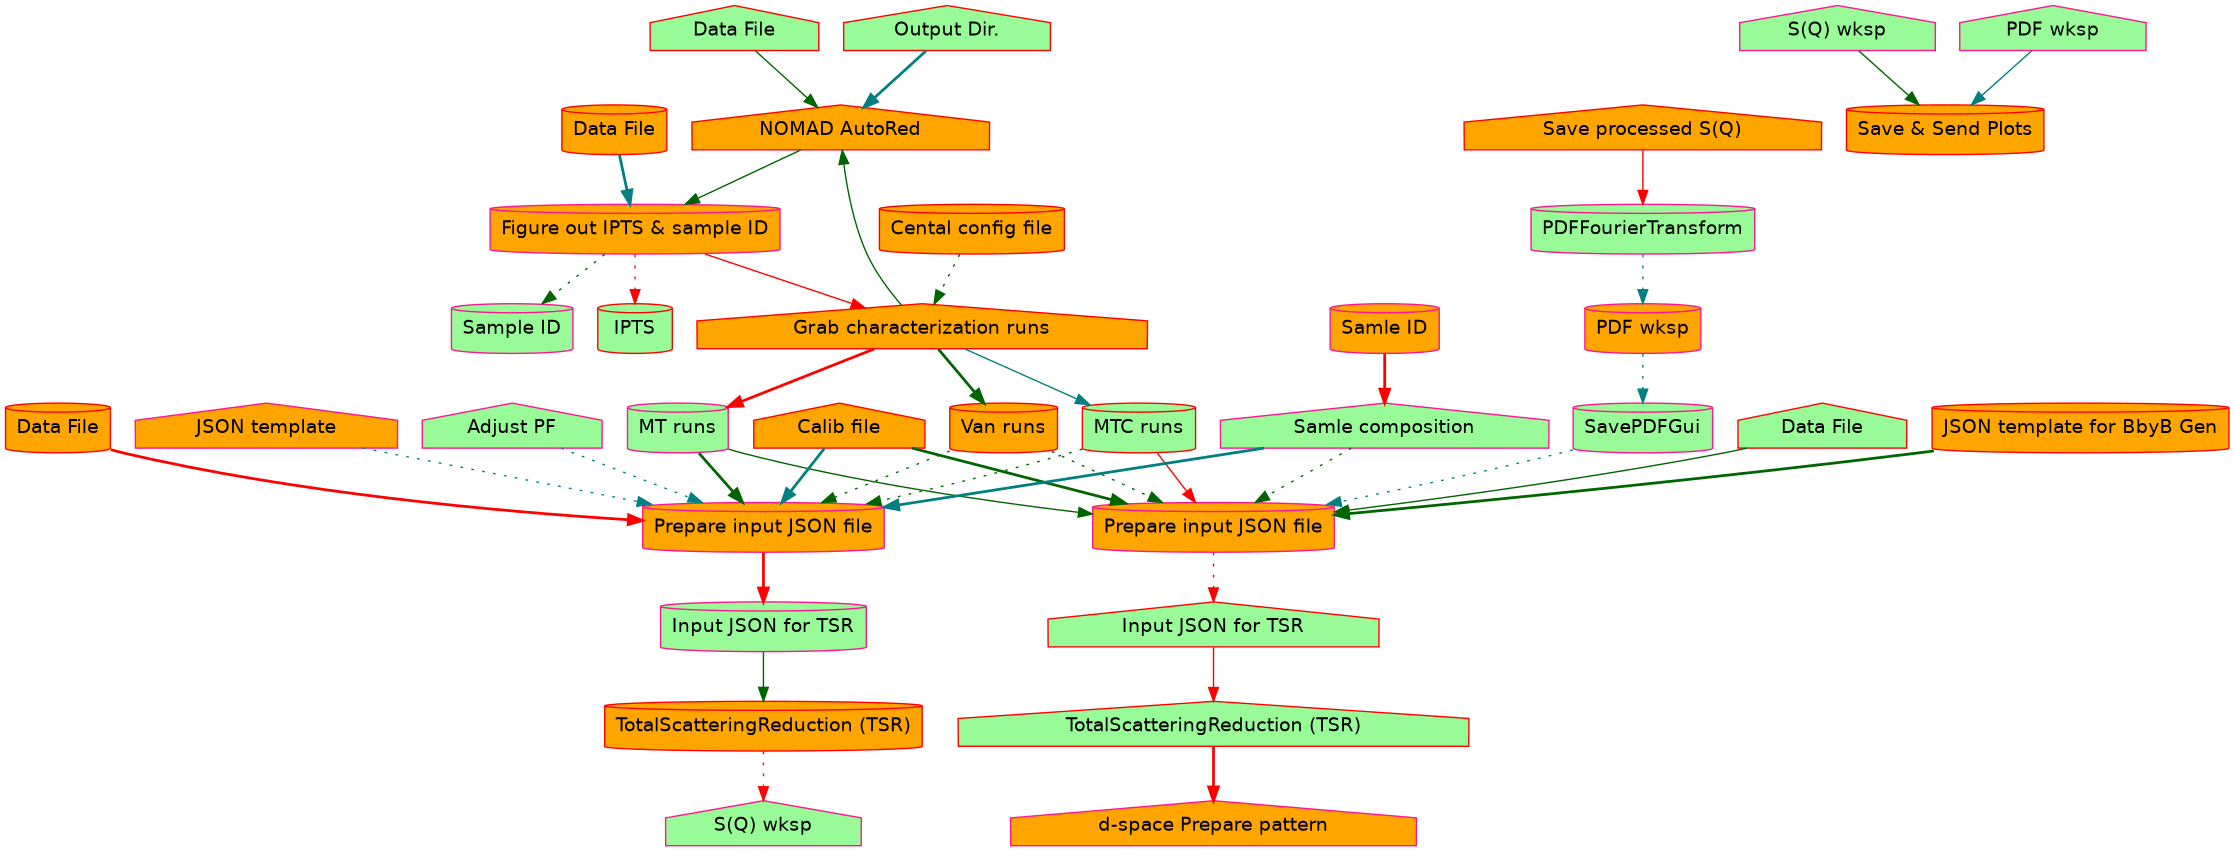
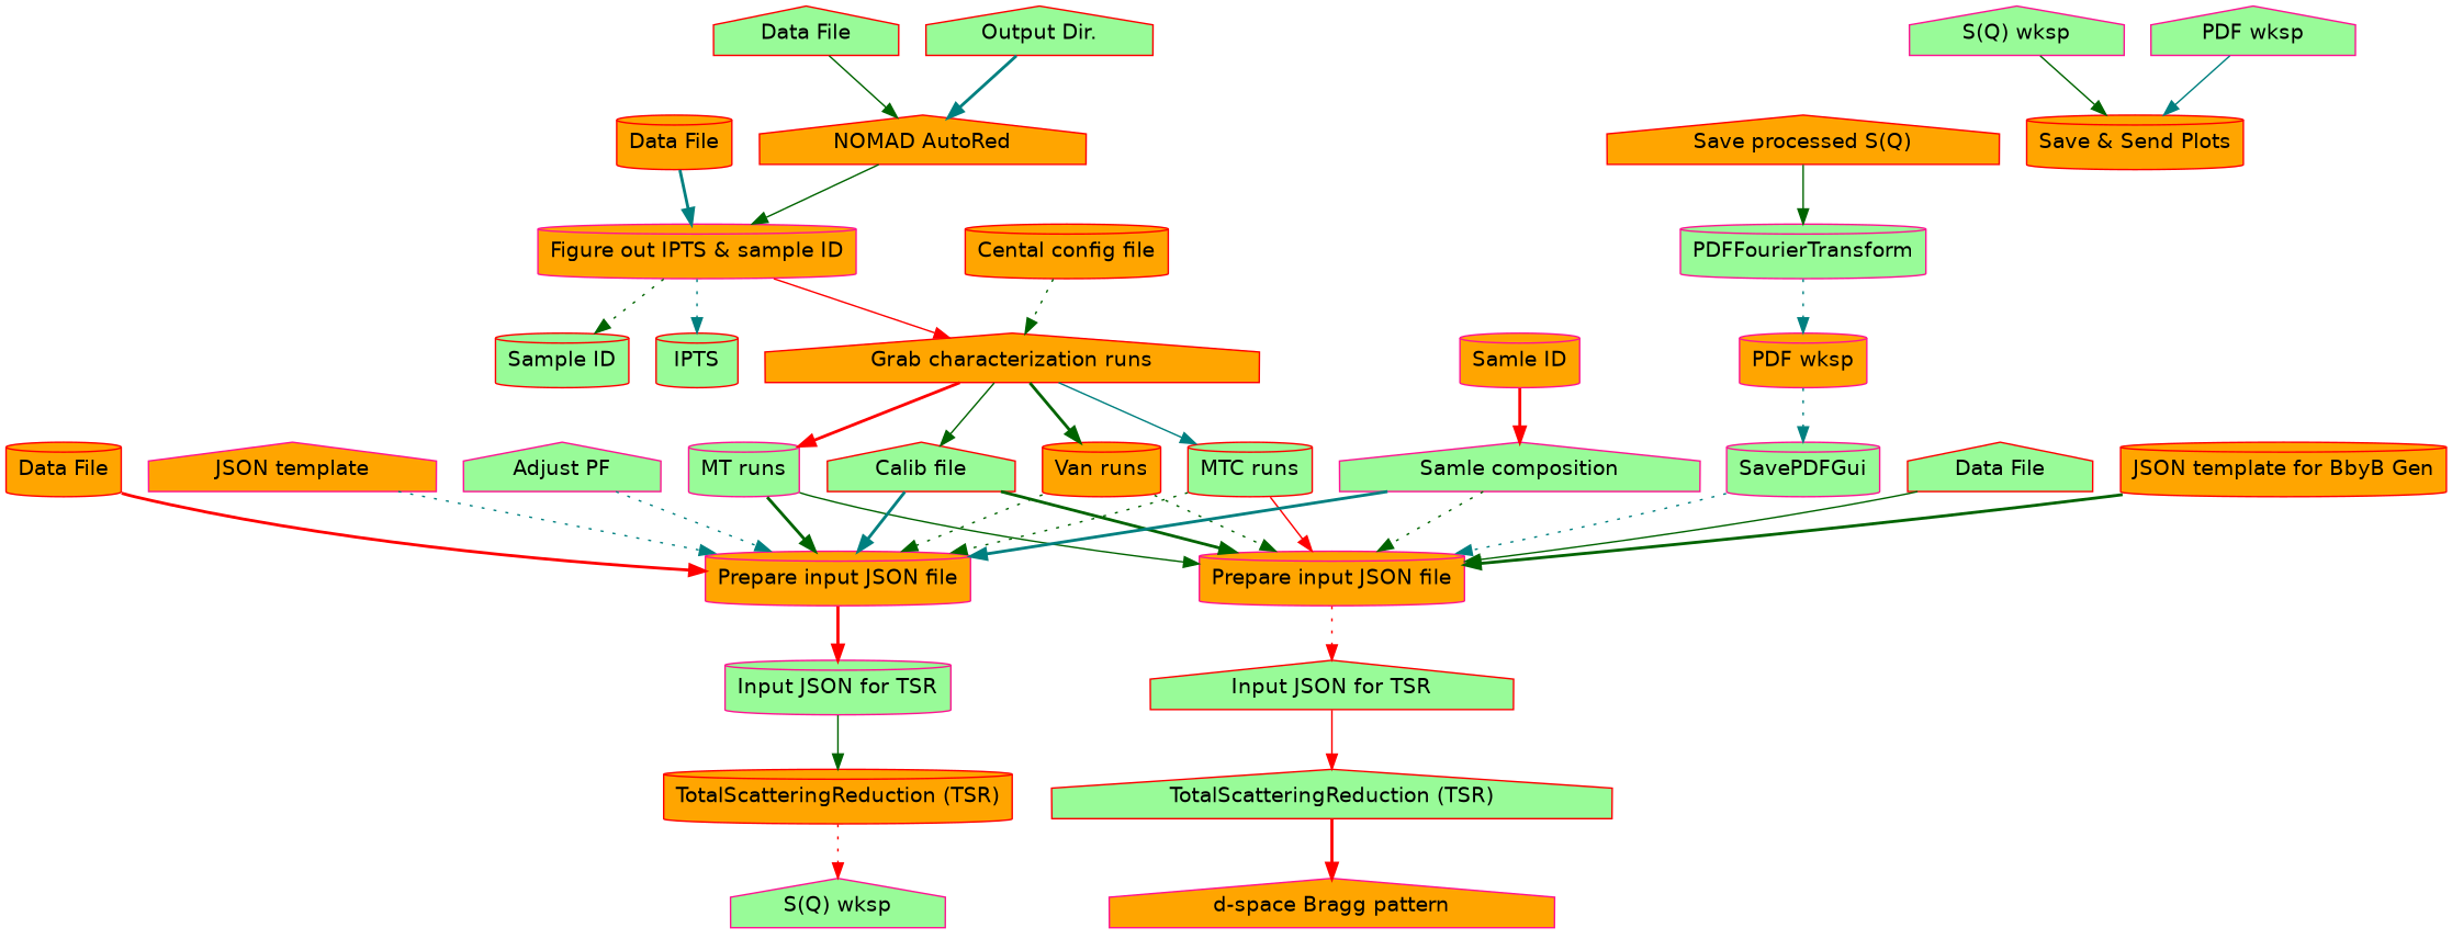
  strict digraph {
    fontname="DejaVu Sans"
    node [color=red fillcolor=palegreen fontname="DejaVu Sans" shape=cylinder style=filled]
    edge [color=darkgreen fontname="DejaVu Sans" style=dotted]
    "Data File" [shape=house]
    "NOMAD AutoRed" [fillcolor=orange shape=house]
    "Output Dir." [shape=house]
    "Figure out IPTS & sample ID" [color=deeppink fillcolor=orange]
    n5 [fillcolor=orange label="Data File"]
    IPTS
    "Van runs" [fillcolor=orange]
-   "Sample ID" [color=deeppink]
+   "Sample ID"
    "Grab characterization runs" [fillcolor=orange shape=house]
    n10 [fillcolor=orange label="Cental config file"]
    "MTC runs"
    "MT runs" [color=deeppink]
-   "Calib file" [fillcolor=orange shape=house]
+   "Calib file" [shape=house]
    n14 [fillcolor=orange label="Data File"]
    "Prepare input JSON file" [color=deeppink fillcolor=orange]
    n16 [color=deeppink label="Samle composition" shape=house]
    n17 [color=deeppink fillcolor=orange label="Samle ID"]
    "JSON template" [color=deeppink fillcolor=orange shape=house]
    "Input JSON for TSR" [color=deeppink]
    "TotalScatteringReduction (TSR)" [fillcolor=orange]
    "S(Q) wksp" [color=deeppink shape=house]
    "Save processed S(Q)" [fillcolor=orange shape=house]
    n23 [color=deeppink fillcolor=orange label="Prepare input JSON file"]
    PDFFourierTransform [color=deeppink]
    "PDF wksp" [color=deeppink fillcolor=orange]
    SavePDFGui [color=deeppink]
    n27 [label="Data File" shape=house]
    "JSON template for BbyB Gen" [fillcolor=orange]
    n29 [label="Input JSON for TSR" shape=house]
    n30 [label="TotalScatteringReduction (TSR)" shape=house]
-   "d-space Bragg pattern" [color=deeppink fillcolor=orange shape=house label="d-space Prepare pattern"]
+   "d-space Bragg pattern" [color=deeppink fillcolor=orange shape=house]
    n32 [color=deeppink label="S(Q) wksp" shape=house]
    n33 [color=deeppink label="PDF wksp" shape=house]
    "Save & Send Plots" [fillcolor=orange]
    "Adjust PF" [color=deeppink shape=house]
    subgraph sub_1 {
      "Data File"
    }
    subgraph sub_2 {
      "NOMAD AutoRed"
    }
    subgraph sub_3 {
      "Output Dir."
    }
    subgraph sub_4 {
      "NOMAD AutoRed"
    }
    subgraph sub_5 {
      "NOMAD AutoRed"
    }
    subgraph sub_6 {
      "Figure out IPTS & sample ID"
    }
    subgraph sub_7 {
      n5
    }
    subgraph sub_8 {
      "Figure out IPTS & sample ID"
    }
    subgraph sub_9 {
      "Figure out IPTS & sample ID"
    }
    subgraph sub_10 {
      IPTS
    }
    subgraph sub_11 {
      "Van runs"
    }
    subgraph sub_12 {
      "Figure out IPTS & sample ID"
    }
    subgraph sub_13 {
      "Sample ID"
    }
    subgraph sub_14 {
      "Figure out IPTS & sample ID"
    }
    subgraph sub_15 {
      "Grab characterization runs"
    }
    subgraph sub_16 {
      n10
    }
    subgraph sub_17 {
      "Grab characterization runs"
    }
    subgraph sub_18 {
      "Grab characterization runs"
    }
    subgraph sub_19 {
      "MTC runs"
    }
    subgraph sub_20 {
      "Grab characterization runs"
    }
    subgraph sub_21 {
      "MT runs"
    }
    subgraph sub_22 {
      "Grab characterization runs"
    }
    subgraph sub_23 {
      "Grab characterization runs"
    }
    subgraph sub_24 {
      "Calib file"
    }
    subgraph sub_25 {
      n14
    }
    subgraph sub_26 {
      "Prepare input JSON file"
    }
    subgraph sub_27 {
      n16
    }
    subgraph sub_28 {
      "Prepare input JSON file"
    }
    subgraph sub_29 {
      n17
    }
    subgraph sub_30 {
      n16
    }
    subgraph sub_31 {
      "MTC runs"
    }
    subgraph sub_32 {
      "Prepare input JSON file"
    }
    subgraph sub_33 {
      "MT runs"
    }
    subgraph sub_34 {
      "Prepare input JSON file"
    }
    subgraph sub_35 {
      "JSON template"
    }
    subgraph sub_36 {
      "Prepare input JSON file"
    }
    subgraph sub_37 {
      "Van runs"
    }
    subgraph sub_38 {
      "Prepare input JSON file"
    }
    subgraph sub_39 {
      "Calib file"
    }
    subgraph sub_40 {
      "Prepare input JSON file"
    }
    subgraph sub_41 {
      "Prepare input JSON file"
    }
    subgraph sub_42 {
      "Input JSON for TSR"
    }
    subgraph sub_43 {
      "Input JSON for TSR"
    }
    subgraph sub_44 {
      "TotalScatteringReduction (TSR)"
    }
    subgraph sub_45 {
      "TotalScatteringReduction (TSR)"
    }
    subgraph sub_46 {
      "S(Q) wksp"
    }
    subgraph sub_47 {
      "S(Q) wksp"
    }
    subgraph sub_48 {
      "Save processed S(Q)"
    }
    subgraph sub_49 {
      "Save processed S(Q)"
    }
    subgraph sub_50 {
      n23
    }
    subgraph sub_51 {
      PDFFourierTransform
    }
    subgraph sub_52 {
      "Prepare input JSON file"
    }
    subgraph sub_53 {
      PDFFourierTransform
    }
    subgraph sub_54 {
      "PDF wksp"
    }
    subgraph sub_55 {
      "PDF wksp"
    }
    subgraph sub_56 {
      SavePDFGui
    }
    subgraph sub_57 {
      SavePDFGui
    }
    subgraph sub_58 {
      n23
    }
    subgraph sub_59 {
      "MTC runs"
    }
    subgraph sub_60 {
      n23
    }
    subgraph sub_61 {
      "MT runs"
    }
    subgraph sub_62 {
      n23
    }
    subgraph sub_63 {
      "Van runs"
    }
    subgraph sub_64 {
      "Calib file"
    }
    subgraph sub_65 {
      n23
    }
    subgraph sub_66 {
      n27
    }
    subgraph sub_67 {
      n23
    }
    subgraph sub_68 {
      "JSON template for BbyB Gen"
    }
    subgraph sub_69 {
      n23
    }
    subgraph sub_70 {
      n16
    }
    subgraph sub_71 {
      n23
    }
    subgraph sub_72 {
      n23
    }
    subgraph sub_73 {
      n29
    }
    subgraph sub_74 {
      n29
    }
    subgraph sub_75 {
      n30
    }
    subgraph sub_76 {
      n30
    }
    subgraph sub_77 {
      "d-space Bragg pattern"
    }
    subgraph sub_78 {
      "d-space Bragg pattern"
    }
    subgraph sub_79 {
      n32
    }
    subgraph sub_80 {
      n33
    }
    "Data File" -> "NOMAD AutoRed" [style=solid]
    "NOMAD AutoRed" -> "Figure out IPTS & sample ID" [style=solid]
    "Output Dir." -> "NOMAD AutoRed" [color=teal style=bold]
-   "Figure out IPTS & sample ID" -> IPTS [color=red]
+   "Figure out IPTS & sample ID" -> IPTS [color=teal]
    "Figure out IPTS & sample ID" -> "Sample ID"
    "Figure out IPTS & sample ID" -> "Grab characterization runs" [color=red style=solid]
    n5 -> "Figure out IPTS & sample ID" [color=teal style=bold]
    "Van runs" -> "Prepare input JSON file"
    "Van runs" -> n23
    "Grab characterization runs" -> "Van runs" [style=bold]
    "Grab characterization runs" -> "MTC runs" [color=teal style=solid]
    "Grab characterization runs" -> "MT runs" [color=red style=bold]
-   "Grab characterization runs" -> "NOMAD AutoRed" [style=solid]
+   "Grab characterization runs" -> "Calib file" [style=solid]
    n10 -> "Grab characterization runs"
    "MTC runs" -> "Prepare input JSON file"
    "MTC runs" -> n23 [color=red style=solid]
    "MT runs" -> "Prepare input JSON file" [style=bold]
    "MT runs" -> n23 [style=solid]
    "Calib file" -> "Prepare input JSON file" [color=teal style=bold]
    "Calib file" -> n23 [style=bold]
    n14 -> "Prepare input JSON file" [color=red style=bold]
    "Prepare input JSON file" -> "Input JSON for TSR" [color=red style=bold]
    n16 -> "Prepare input JSON file" [color=teal style=bold]
    n16 -> n23
    n17 -> n16 [color=red style=bold]
    "JSON template" -> "Prepare input JSON file" [color=teal]
    "Input JSON for TSR" -> "TotalScatteringReduction (TSR)" [style=solid]
    "TotalScatteringReduction (TSR)" -> "S(Q) wksp" [color=red]
-   "Save processed S(Q)" -> PDFFourierTransform [color=red style=solid]
+   "Save processed S(Q)" -> PDFFourierTransform [style=solid]
    n23 -> n29 [color=red]
    PDFFourierTransform -> "PDF wksp" [color=teal]
    "PDF wksp" -> SavePDFGui [color=teal]
    SavePDFGui -> n23 [color=teal]
    n27 -> n23 [style=solid]
    "JSON template for BbyB Gen" -> n23 [style=bold]
    n29 -> n30 [color=red style=solid]
    n30 -> "d-space Bragg pattern" [color=red style=bold]
    n32 -> "Save & Send Plots" [style=solid]
    n33 -> "Save & Send Plots" [color=teal style=solid]
    "Adjust PF" -> "Prepare input JSON file" [color=teal]
  }
